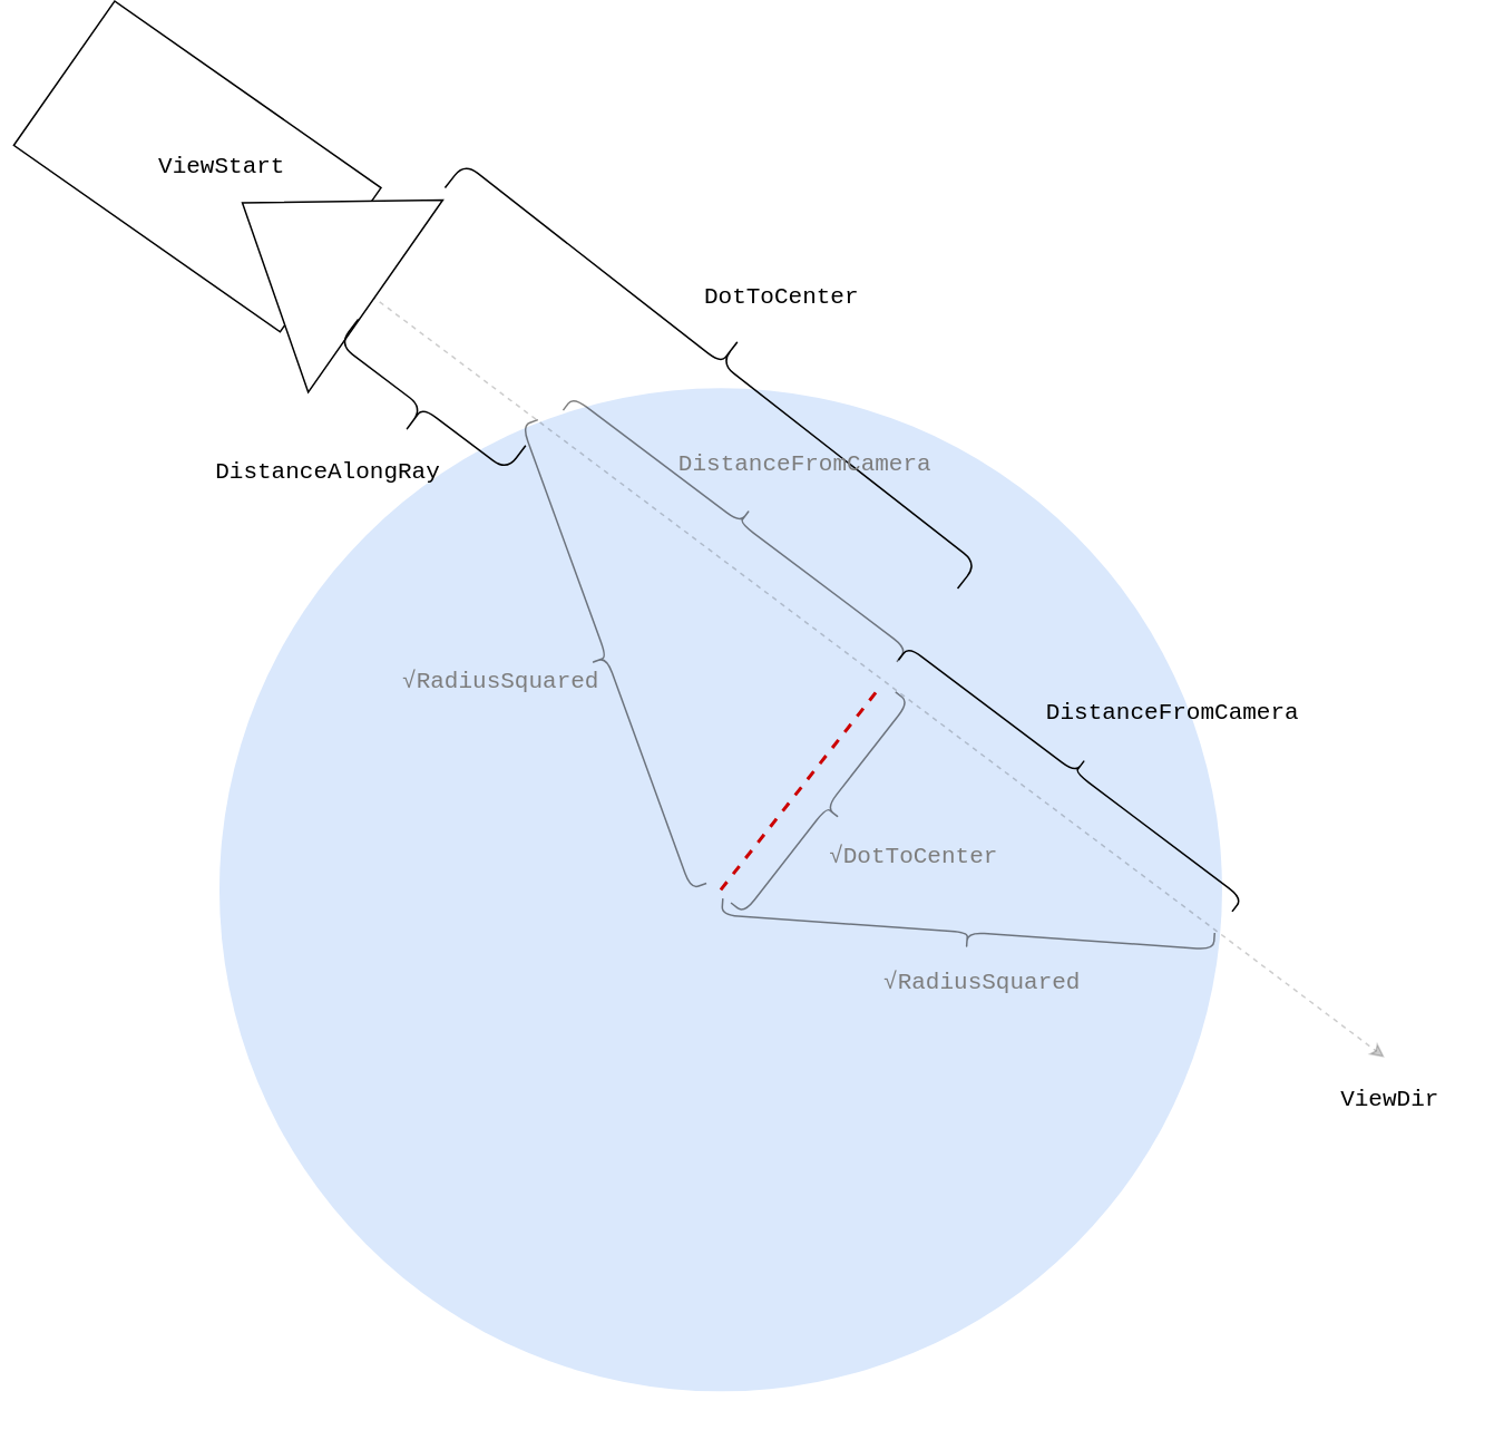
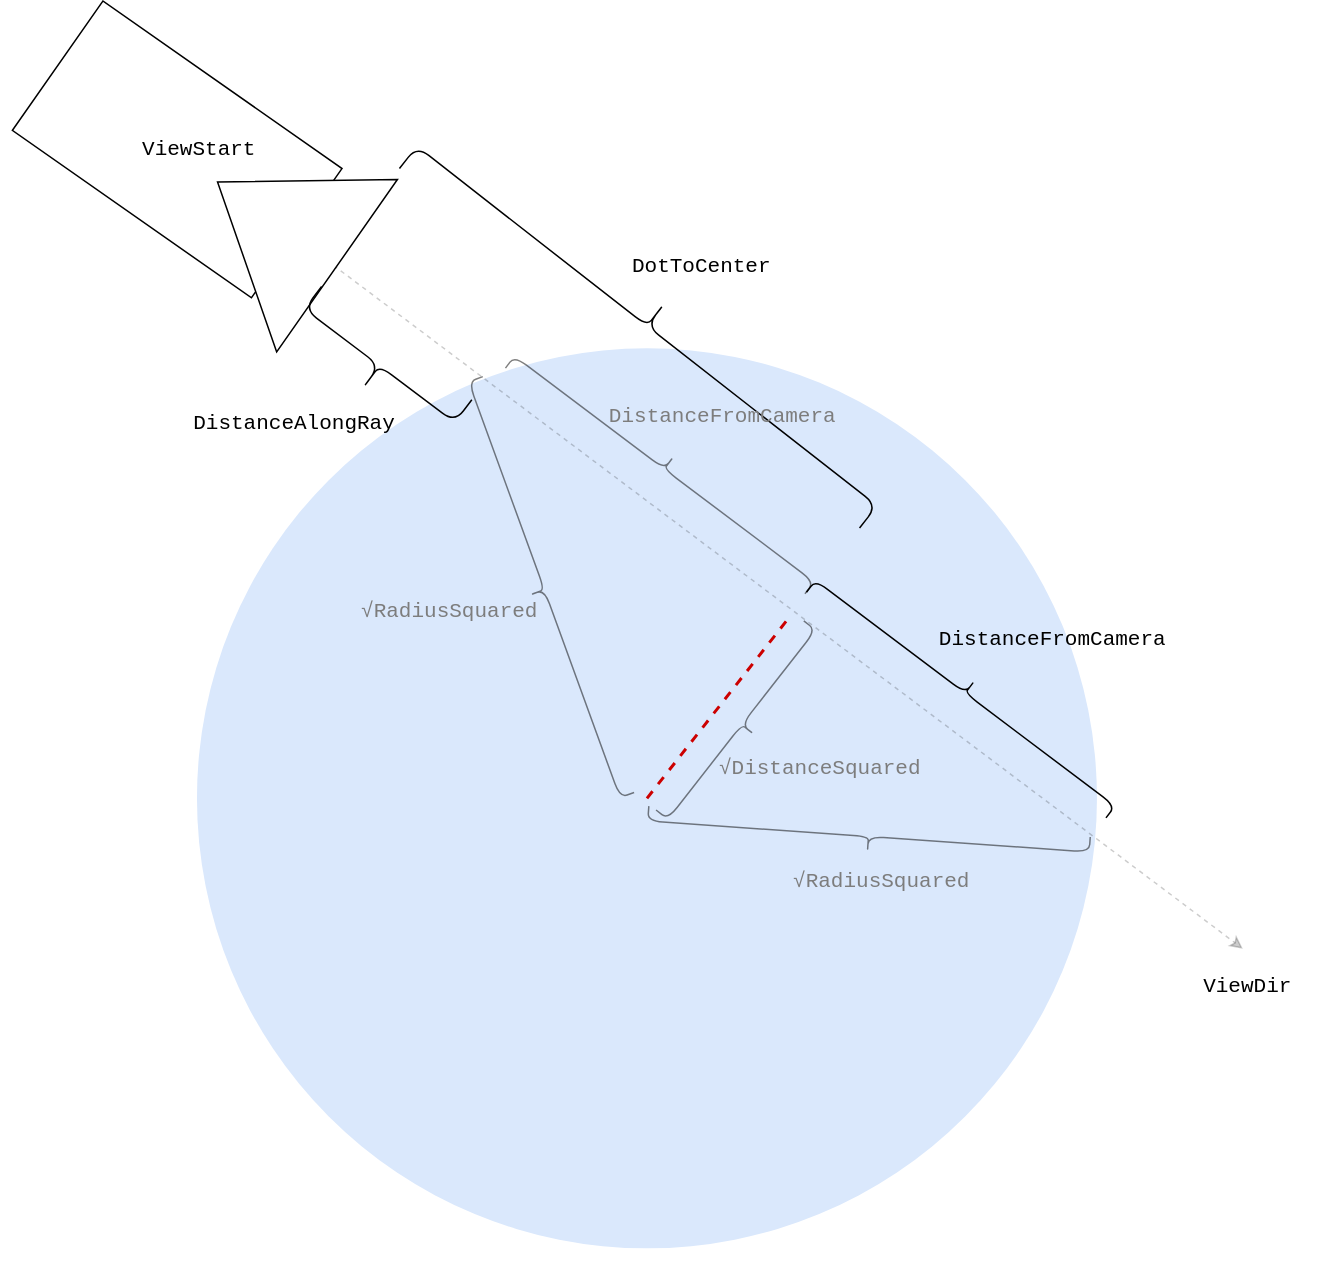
  <mxCell id="0" />
  <mxCell id="1" parent="0" />
  <mxCell id="2" value="" style="ellipse;whiteSpace=wrap;html=1;aspect=fixed;dashed=1;dashPattern=1 2;fillColor=#dae8fc;strokeColor=none;gradientColor=none;shadow=0;" vertex="1" parent="1"><mxGeometry x="130.81" y="229.55" width="600" height="600" as="geometry" /></mxCell>
  <mxCell id="3" value="" style="rounded=1;whiteSpace=wrap;html=1;rotation=90;opacity=0;" vertex="1" parent="1"><mxGeometry x="317.319" y="469.397" width="226.99" height="120.302" as="geometry" /></mxCell>
  <mxCell id="4" value="" style="endArrow=classic;html=1;rounded=0;dashed=1;opacity=20;" edge="1" parent="1"><mxGeometry width="50" height="50" relative="1" as="geometry"><mxPoint x="217.065" y="170.648" as="sourcePoint" /><mxPoint x="828.047" y="629.799" as="targetPoint" /></mxGeometry></mxCell>
  <mxCell id="5" value="" style="endArrow=classic;html=1;rounded=0;dashed=1;opacity=20;strokeColor=none;" edge="1" parent="1" source="22"><mxGeometry width="50" height="50" relative="1" as="geometry"><mxPoint x="222.74" y="168.643" as="sourcePoint" /><mxPoint x="430.814" y="529.548" as="targetPoint" /></mxGeometry></mxCell>
  <mxCell id="6" value="" style="rounded=0;whiteSpace=wrap;html=1;movable=1;resizable=1;rotatable=1;deletable=1;editable=1;locked=0;connectable=1;rotation=35;" vertex="1" parent="1"><mxGeometry x="20.34" y="44.331" width="194.563" height="105.264" as="geometry" /></mxCell>
  <mxCell id="7" style="edgeStyle=orthogonalEdgeStyle;rounded=0;orthogonalLoop=1;jettySize=auto;html=1;exitX=0;exitY=0.5;exitDx=0;exitDy=0;" edge="1" parent="1" source="8"><mxGeometry relative="1" as="geometry"><mxPoint x="224.631" y="174.658" as="targetPoint" /></mxGeometry></mxCell>
  <mxCell id="8" value="" style="triangle;whiteSpace=wrap;html=1;rotation=-145;movable=1;resizable=1;rotatable=1;deletable=1;editable=1;locked=0;connectable=1;" vertex="1" parent="1"><mxGeometry x="135.727" y="76.412" width="97.282" height="140.352" as="geometry" /></mxCell>
  <mxCell id="9" value="&lt;div style=&quot;background-color: rgb(255, 255, 255); font-family: Consolas, &amp;quot;Courier New&amp;quot;, monospace; font-size: 14px; line-height: 19px; white-space-collapse: preserve;&quot;&gt;ViewStart&lt;/div&gt;" style="text;html=1;align=center;verticalAlign=middle;resizable=0;points=[];autosize=1;strokeColor=none;fillColor=none;" vertex="1" parent="1"><mxGeometry x="86.946" y="81.961" width="90" height="30" as="geometry" /></mxCell>
  <mxCell id="10" value="" style="endArrow=none;dashed=1;html=1;rounded=0;strokeColor=none;fillColor=#d5e8d4;strokeWidth=2;" edge="1" parent="1"><mxGeometry width="50" height="50" relative="1" as="geometry"><mxPoint x="430.814" y="529.548" as="sourcePoint" /><mxPoint x="525.393" y="409.246" as="targetPoint" /></mxGeometry></mxCell>
  <mxCell id="11" value="&lt;div style=&quot;font-family: Consolas, &amp;quot;Courier New&amp;quot;, monospace; font-size: 14px; line-height: 19px; white-space-collapse: preserve;&quot;&gt;ViewDir&lt;/div&gt;" style="text;html=1;align=center;verticalAlign=middle;resizable=0;points=[];autosize=1;strokeColor=none;fillColor=none;" vertex="1" parent="1"><mxGeometry x="791.003" y="639.999" width="80" height="30" as="geometry" /></mxCell>
  <mxCell id="12" value="&lt;div style=&quot;font-family: Consolas, &amp;quot;Courier New&amp;quot;, monospace; font-size: 14px; line-height: 19px; white-space-collapse: preserve;&quot;&gt;CameraToCenter&lt;/div&gt;" style="text;html=1;align=center;verticalAlign=middle;resizable=0;points=[];autosize=1;strokeColor=none;fillColor=none;glass=0;shadow=0;rounded=0;labelBackgroundColor=none;fontColor=none;noLabel=1;" vertex="1" parent="1"><mxGeometry x="200.999" y="339.995" width="130" height="30" as="geometry" /></mxCell>
  <mxCell id="13" value="" style="shape=curlyBracket;whiteSpace=wrap;html=1;rounded=1;labelPosition=left;verticalLabelPosition=middle;align=right;verticalAlign=middle;rotation=128;" vertex="1" parent="1"><mxGeometry x="411.9" y="20" width="37.83" height="389.25" as="geometry" /></mxCell>
  <mxCell id="14" value="&lt;div style=&quot;font-family: Consolas, &amp;quot;Courier New&amp;quot;, monospace; font-size: 14px; line-height: 19px; white-space-collapse: preserve;&quot;&gt;DotToCenter&lt;/div&gt;" style="text;html=1;align=center;verticalAlign=middle;resizable=0;points=[];autosize=1;strokeColor=none;fillColor=none;fontColor=default;" vertex="1" parent="1"><mxGeometry x="411.898" y="160.002" width="110" height="30" as="geometry" /></mxCell>
  <mxCell id="15" value="&lt;div style=&quot;font-family: Consolas, &amp;quot;Courier New&amp;quot;, monospace; font-size: 14px; line-height: 19px; white-space-collapse: preserve;&quot;&gt;TraceStart&lt;/div&gt;" style="text;html=1;align=center;verticalAlign=middle;resizable=0;points=[];autosize=1;strokeColor=none;fillColor=none;fontColor=none;noLabel=1;" vertex="1" parent="1"><mxGeometry x="381.005" y="539.998" width="100" height="30" as="geometry" /></mxCell>
  <mxCell id="16" value="&lt;div style=&quot;font-family: Consolas, &amp;quot;Courier New&amp;quot;, monospace; font-size: 14px; line-height: 19px; white-space-collapse: preserve;&quot;&gt;√DistanceSquared&lt;/div&gt;" style="text;html=1;align=center;verticalAlign=middle;resizable=0;points=[];autosize=1;strokeColor=none;fillColor=none;fontColor=none;noLabel=1;" vertex="1" parent="1"><mxGeometry x="471" y="494.999" width="150" height="30" as="geometry" /></mxCell>
  <mxCell id="17" value="" style="shape=curlyBracket;whiteSpace=wrap;html=1;rounded=1;flipH=1;labelPosition=right;verticalLabelPosition=middle;align=left;verticalAlign=middle;size=0.5;rotation=38;strokeColor=none;" vertex="1" parent="1"><mxGeometry x="484" y="400.47" width="20" height="160" as="geometry" /></mxCell>
  <mxCell id="18" value="" style="shape=curlyBracket;whiteSpace=wrap;html=1;rounded=1;flipH=1;labelPosition=right;verticalLabelPosition=middle;align=left;verticalAlign=middle;size=0.5;rotation=4;direction=north;strokeColor=none;" vertex="1" parent="1"><mxGeometry x="431" y="545" width="295" height="20" as="geometry" /></mxCell>
  <mxCell id="19" value="&lt;div style=&quot;font-family: Consolas, &amp;quot;Courier New&amp;quot;, monospace; font-size: 14px; line-height: 19px; white-space-collapse: preserve;&quot;&gt;√RadiusSquared&lt;/div&gt;" style="text;html=1;align=center;verticalAlign=middle;resizable=0;points=[];autosize=1;strokeColor=none;fillColor=none;fontColor=none;noLabel=1;" vertex="1" parent="1"><mxGeometry x="521.9" y="569.999" width="130" height="30" as="geometry" /></mxCell>
  <mxCell id="20" value="" style="shape=curlyBracket;whiteSpace=wrap;html=1;rounded=1;labelPosition=left;verticalLabelPosition=middle;align=right;verticalAlign=middle;rotation=127;direction=west;" vertex="1" parent="1"><mxGeometry x="233.69" y="178.46" width="37.83" height="125.41" as="geometry" /></mxCell>
  <mxCell id="21" value="" style="endArrow=classic;html=1;rounded=0;dashed=1;opacity=20;strokeColor=none;" edge="1" parent="1" target="22"><mxGeometry width="50" height="50" relative="1" as="geometry"><mxPoint x="222.74" y="168.643" as="sourcePoint" /><mxPoint x="430.814" y="529.548" as="targetPoint" /></mxGeometry></mxCell>
  <mxCell id="22" value="&lt;div style=&quot;font-family: Consolas, &amp;quot;Courier New&amp;quot;, monospace; font-size: 14px; line-height: 19px; white-space: pre;&quot;&gt;DistanceAlongRay&lt;/div&gt;" style="text;html=1;align=center;verticalAlign=middle;whiteSpace=wrap;rounded=0;fontColor=default;" vertex="1" parent="1"><mxGeometry x="166" y="265" width="60" height="30" as="geometry" /></mxCell>
  <mxCell id="23" value="" style="shape=curlyBracket;whiteSpace=wrap;html=1;rounded=1;flipH=1;labelPosition=right;verticalLabelPosition=middle;align=left;verticalAlign=middle;size=0.5;rotation=37;direction=south;" vertex="1" parent="1"><mxGeometry x="518" y="449.4" width="250" height="20" as="geometry" /></mxCell>
  <mxCell id="24" value="&lt;div style=&quot;font-family: Consolas, &amp;quot;Courier New&amp;quot;, monospace; font-size: 14px; line-height: 19px; white-space-collapse: preserve;&quot;&gt;DistanceFromCamera&lt;/div&gt;" style="text;html=1;align=center;verticalAlign=middle;resizable=0;points=[];autosize=1;strokeColor=none;fillColor=none;" vertex="1" parent="1"><mxGeometry x="621" y="409.25" width="160" height="30" as="geometry" /></mxCell>
  <mxCell id="25" value="" style="endArrow=none;dashed=1;html=1;rounded=0;strokeColor=#CC0000;fillColor=#d5e8d4;strokeWidth=2;" edge="1" parent="1"><mxGeometry width="50" height="50" relative="1" as="geometry"><mxPoint x="430.814" y="529.548" as="sourcePoint" /><mxPoint x="525.393" y="409.246" as="targetPoint" /></mxGeometry></mxCell>
  <mxCell id="26" value="" style="shape=curlyBracket;whiteSpace=wrap;html=1;rounded=1;flipH=1;labelPosition=right;verticalLabelPosition=middle;align=left;verticalAlign=middle;size=0.5;rotation=38;opacity=50;" vertex="1" parent="1"><mxGeometry x="484" y="400.47" width="20" height="160" as="geometry" /></mxCell>
- <mxCell id="27" value="&lt;div style=&quot;font-family: Consolas, &amp;quot;Courier New&amp;quot;, monospace; font-size: 14px; line-height: 19px; white-space-collapse: preserve;&quot;&gt;&lt;font color=&quot;#7d7d7d&quot;&gt;√DotToCenter&lt;/font&gt;&lt;/div&gt;" style="text;html=1;align=center;verticalAlign=middle;resizable=0;points=[];autosize=1;strokeColor=none;fillColor=none;" vertex="1" parent="1"><mxGeometry x="471" y="494.999" width="150" height="30" as="geometry" /></mxCell>
+ <mxCell id="27" value="&lt;div style=&quot;font-family: Consolas, &amp;quot;Courier New&amp;quot;, monospace; font-size: 14px; line-height: 19px; white-space-collapse: preserve;&quot;&gt;&lt;font color=&quot;#7d7d7d&quot;&gt;√DistanceSquared&lt;/font&gt;&lt;/div&gt;" style="text;html=1;align=center;verticalAlign=middle;resizable=0;points=[];autosize=1;strokeColor=none;fillColor=none;" vertex="1" parent="1"><mxGeometry x="471" y="494.999" width="150" height="30" as="geometry" /></mxCell>
  <mxCell id="28" value="" style="shape=curlyBracket;whiteSpace=wrap;html=1;rounded=1;flipH=1;labelPosition=right;verticalLabelPosition=middle;align=left;verticalAlign=middle;size=0.5;rotation=4;direction=north;opacity=50;" vertex="1" parent="1"><mxGeometry x="431" y="545" width="295" height="20" as="geometry" /></mxCell>
  <mxCell id="29" value="&lt;div style=&quot;font-family: Consolas, &amp;quot;Courier New&amp;quot;, monospace; font-size: 14px; line-height: 19px; white-space-collapse: preserve;&quot;&gt;&lt;font color=&quot;#7d7d7d&quot;&gt;√RadiusSquared&lt;/font&gt;&lt;/div&gt;" style="text;html=1;align=center;verticalAlign=middle;resizable=0;points=[];autosize=1;strokeColor=none;fillColor=none;" vertex="1" parent="1"><mxGeometry x="521.9" y="569.999" width="130" height="30" as="geometry" /></mxCell>
  <mxCell id="30" value="" style="shape=curlyBracket;whiteSpace=wrap;html=1;rounded=1;flipH=1;labelPosition=right;verticalLabelPosition=middle;align=left;verticalAlign=middle;size=0.5;rotation=37;direction=south;opacity=50;" vertex="1" parent="1"><mxGeometry x="317.32" y="300" width="250" height="20" as="geometry" /></mxCell>
  <mxCell id="31" value="&lt;div style=&quot;font-family: Consolas, &amp;quot;Courier New&amp;quot;, monospace; font-size: 14px; line-height: 19px; white-space-collapse: preserve;&quot;&gt;&lt;font color=&quot;#7d7d7d&quot;&gt;DistanceFromCamera&lt;/font&gt;&lt;/div&gt;" style="text;html=1;align=center;verticalAlign=middle;resizable=0;points=[];autosize=1;strokeColor=none;fillColor=none;" vertex="1" parent="1"><mxGeometry x="401" y="260" width="160" height="30" as="geometry" /></mxCell>
  <mxCell id="32" value="" style="shape=curlyBracket;whiteSpace=wrap;html=1;rounded=1;flipH=1;labelPosition=right;verticalLabelPosition=middle;align=left;verticalAlign=middle;size=0.5;rotation=70;direction=north;opacity=50;" vertex="1" parent="1"><mxGeometry x="214.9" y="380.47" width="295" height="20" as="geometry" /></mxCell>
  <mxCell id="33" value="&lt;div style=&quot;font-family: Consolas, &amp;quot;Courier New&amp;quot;, monospace; font-size: 14px; line-height: 19px; white-space-collapse: preserve;&quot;&gt;&lt;font color=&quot;#7d7d7d&quot;&gt;√RadiusSquared&lt;/font&gt;&lt;/div&gt;" style="text;html=1;align=center;verticalAlign=middle;resizable=0;points=[];autosize=1;strokeColor=none;fillColor=none;opacity=50;" vertex="1" parent="1"><mxGeometry x="233.69" y="389.999" width="130" height="30" as="geometry" /></mxCell>
